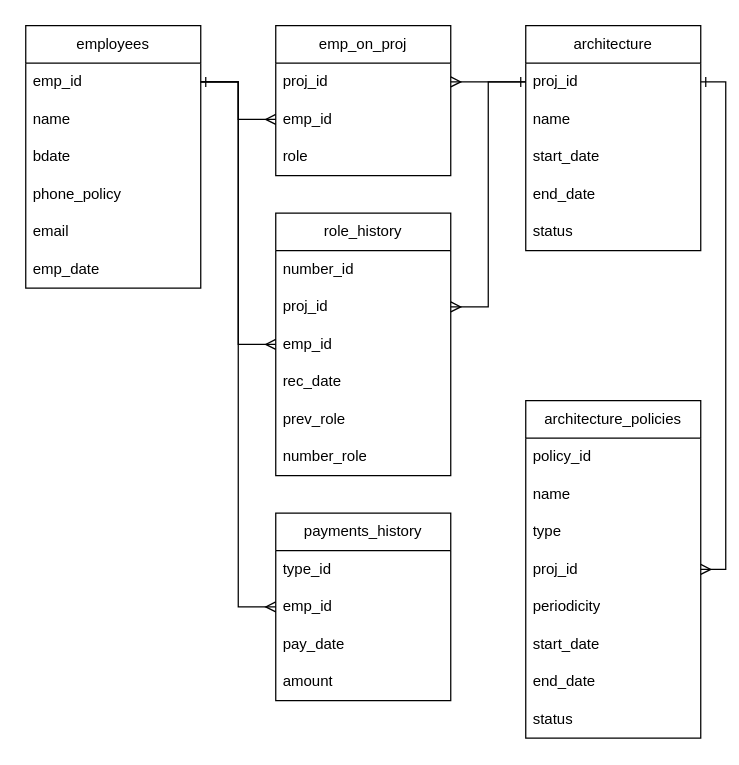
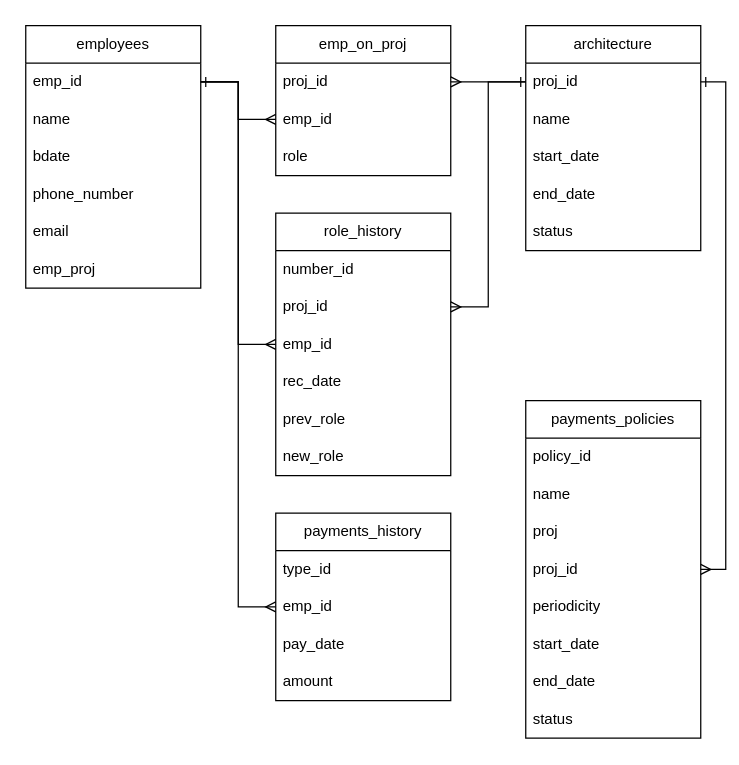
  <mxCell id="0" />
  <mxCell id="1" parent="0" />
  <mxCell id="2" value="" style="group" vertex="1" connectable="0" parent="1"><mxGeometry x="20" y="20" width="540" height="570" as="geometry" /></mxCell>
  <mxCell id="3" value="employees" style="swimlane;fontStyle=0;childLayout=stackLayout;horizontal=1;startSize=30;horizontalStack=0;resizeParent=1;resizeParentMax=0;resizeLast=0;collapsible=1;marginBottom=0;whiteSpace=wrap;html=1;" parent="2" vertex="1"><mxGeometry width="140" height="210" as="geometry" /></mxCell>
  <mxCell id="4" value="emp_id" style="text;strokeColor=none;fillColor=none;align=left;verticalAlign=middle;spacingLeft=4;spacingRight=4;overflow=hidden;points=[[0,0.5],[1,0.5]];portConstraint=eastwest;rotatable=0;whiteSpace=wrap;html=1;" parent="3" vertex="1"><mxGeometry y="30" width="140" height="30" as="geometry" /></mxCell>
  <mxCell id="5" value="name" style="text;strokeColor=none;fillColor=none;align=left;verticalAlign=middle;spacingLeft=4;spacingRight=4;overflow=hidden;points=[[0,0.5],[1,0.5]];portConstraint=eastwest;rotatable=0;whiteSpace=wrap;html=1;" parent="3" vertex="1"><mxGeometry y="60" width="140" height="30" as="geometry" /></mxCell>
  <mxCell id="6" value="bdate" style="text;strokeColor=none;fillColor=none;align=left;verticalAlign=middle;spacingLeft=4;spacingRight=4;overflow=hidden;points=[[0,0.5],[1,0.5]];portConstraint=eastwest;rotatable=0;whiteSpace=wrap;html=1;" parent="3" vertex="1"><mxGeometry y="90" width="140" height="30" as="geometry" /></mxCell>
- <mxCell id="7" value="phone_policy" style="text;strokeColor=none;fillColor=none;align=left;verticalAlign=middle;spacingLeft=4;spacingRight=4;overflow=hidden;points=[[0,0.5],[1,0.5]];portConstraint=eastwest;rotatable=0;whiteSpace=wrap;html=1;" parent="3" vertex="1"><mxGeometry y="120" width="140" height="30" as="geometry" /></mxCell>
+ <mxCell id="7" value="phone_number" style="text;strokeColor=none;fillColor=none;align=left;verticalAlign=middle;spacingLeft=4;spacingRight=4;overflow=hidden;points=[[0,0.5],[1,0.5]];portConstraint=eastwest;rotatable=0;whiteSpace=wrap;html=1;" parent="3" vertex="1"><mxGeometry y="120" width="140" height="30" as="geometry" /></mxCell>
  <mxCell id="8" value="email" style="text;strokeColor=none;fillColor=none;align=left;verticalAlign=middle;spacingLeft=4;spacingRight=4;overflow=hidden;points=[[0,0.5],[1,0.5]];portConstraint=eastwest;rotatable=0;whiteSpace=wrap;html=1;" parent="3" vertex="1"><mxGeometry y="150" width="140" height="30" as="geometry" /></mxCell>
- <mxCell id="9" value="emp_date" style="text;strokeColor=none;fillColor=none;align=left;verticalAlign=middle;spacingLeft=4;spacingRight=4;overflow=hidden;points=[[0,0.5],[1,0.5]];portConstraint=eastwest;rotatable=0;whiteSpace=wrap;html=1;" vertex="1" parent="3"><mxGeometry y="180" width="140" height="30" as="geometry" /></mxCell>
+ <mxCell id="9" value="emp_proj" style="text;strokeColor=none;fillColor=none;align=left;verticalAlign=middle;spacingLeft=4;spacingRight=4;overflow=hidden;points=[[0,0.5],[1,0.5]];portConstraint=eastwest;rotatable=0;whiteSpace=wrap;html=1;" vertex="1" parent="3"><mxGeometry y="180" width="140" height="30" as="geometry" /></mxCell>
  <mxCell id="10" value="architecture" style="swimlane;fontStyle=0;childLayout=stackLayout;horizontal=1;startSize=30;horizontalStack=0;resizeParent=1;resizeParentMax=0;resizeLast=0;collapsible=1;marginBottom=0;whiteSpace=wrap;html=1;" parent="2" vertex="1"><mxGeometry x="400" width="140" height="180" as="geometry" /></mxCell>
  <mxCell id="11" value="proj_id" style="text;strokeColor=none;fillColor=none;align=left;verticalAlign=middle;spacingLeft=4;spacingRight=4;overflow=hidden;points=[[0,0.5],[1,0.5]];portConstraint=eastwest;rotatable=0;whiteSpace=wrap;html=1;" parent="10" vertex="1"><mxGeometry y="30" width="140" height="30" as="geometry" /></mxCell>
  <mxCell id="12" value="name" style="text;strokeColor=none;fillColor=none;align=left;verticalAlign=middle;spacingLeft=4;spacingRight=4;overflow=hidden;points=[[0,0.5],[1,0.5]];portConstraint=eastwest;rotatable=0;whiteSpace=wrap;html=1;" parent="10" vertex="1"><mxGeometry y="60" width="140" height="30" as="geometry" /></mxCell>
  <mxCell id="13" value="start_date" style="text;strokeColor=none;fillColor=none;align=left;verticalAlign=middle;spacingLeft=4;spacingRight=4;overflow=hidden;points=[[0,0.5],[1,0.5]];portConstraint=eastwest;rotatable=0;whiteSpace=wrap;html=1;" parent="10" vertex="1"><mxGeometry y="90" width="140" height="30" as="geometry" /></mxCell>
  <mxCell id="14" value="end_date" style="text;strokeColor=none;fillColor=none;align=left;verticalAlign=middle;spacingLeft=4;spacingRight=4;overflow=hidden;points=[[0,0.5],[1,0.5]];portConstraint=eastwest;rotatable=0;whiteSpace=wrap;html=1;" parent="10" vertex="1"><mxGeometry y="120" width="140" height="30" as="geometry" /></mxCell>
  <mxCell id="15" value="status" style="text;strokeColor=none;fillColor=none;align=left;verticalAlign=middle;spacingLeft=4;spacingRight=4;overflow=hidden;points=[[0,0.5],[1,0.5]];portConstraint=eastwest;rotatable=0;whiteSpace=wrap;html=1;" parent="10" vertex="1"><mxGeometry y="150" width="140" height="30" as="geometry" /></mxCell>
- <mxCell id="16" value="architecture_policies" style="swimlane;fontStyle=0;childLayout=stackLayout;horizontal=1;startSize=30;horizontalStack=0;resizeParent=1;resizeParentMax=0;resizeLast=0;collapsible=1;marginBottom=0;whiteSpace=wrap;html=1;" parent="2" vertex="1"><mxGeometry x="400" y="300" width="140" height="270" as="geometry" /></mxCell>
+ <mxCell id="16" value="payments_policies" style="swimlane;fontStyle=0;childLayout=stackLayout;horizontal=1;startSize=30;horizontalStack=0;resizeParent=1;resizeParentMax=0;resizeLast=0;collapsible=1;marginBottom=0;whiteSpace=wrap;html=1;" parent="2" vertex="1"><mxGeometry x="400" y="300" width="140" height="270" as="geometry" /></mxCell>
  <mxCell id="17" value="policy_id" style="text;strokeColor=none;fillColor=none;align=left;verticalAlign=middle;spacingLeft=4;spacingRight=4;overflow=hidden;points=[[0,0.5],[1,0.5]];portConstraint=eastwest;rotatable=0;whiteSpace=wrap;html=1;" parent="16" vertex="1"><mxGeometry y="30" width="140" height="30" as="geometry" /></mxCell>
  <mxCell id="18" value="name" style="text;strokeColor=none;fillColor=none;align=left;verticalAlign=middle;spacingLeft=4;spacingRight=4;overflow=hidden;points=[[0,0.5],[1,0.5]];portConstraint=eastwest;rotatable=0;whiteSpace=wrap;html=1;" parent="16" vertex="1"><mxGeometry y="60" width="140" height="30" as="geometry" /></mxCell>
- <mxCell id="19" value="type" style="text;strokeColor=none;fillColor=none;align=left;verticalAlign=middle;spacingLeft=4;spacingRight=4;overflow=hidden;points=[[0,0.5],[1,0.5]];portConstraint=eastwest;rotatable=0;whiteSpace=wrap;html=1;" parent="16" vertex="1"><mxGeometry y="90" width="140" height="30" as="geometry" /></mxCell>
+ <mxCell id="19" value="proj" style="text;strokeColor=none;fillColor=none;align=left;verticalAlign=middle;spacingLeft=4;spacingRight=4;overflow=hidden;points=[[0,0.5],[1,0.5]];portConstraint=eastwest;rotatable=0;whiteSpace=wrap;html=1;" parent="16" vertex="1"><mxGeometry y="90" width="140" height="30" as="geometry" /></mxCell>
  <mxCell id="20" value="proj_id" style="text;strokeColor=none;fillColor=none;align=left;verticalAlign=middle;spacingLeft=4;spacingRight=4;overflow=hidden;points=[[0,0.5],[1,0.5]];portConstraint=eastwest;rotatable=0;whiteSpace=wrap;html=1;" parent="16" vertex="1"><mxGeometry y="120" width="140" height="30" as="geometry" /></mxCell>
  <mxCell id="21" value="periodicity" style="text;strokeColor=none;fillColor=none;align=left;verticalAlign=middle;spacingLeft=4;spacingRight=4;overflow=hidden;points=[[0,0.5],[1,0.5]];portConstraint=eastwest;rotatable=0;whiteSpace=wrap;html=1;" parent="16" vertex="1"><mxGeometry y="150" width="140" height="30" as="geometry" /></mxCell>
  <mxCell id="22" value="start_date" style="text;strokeColor=none;fillColor=none;align=left;verticalAlign=middle;spacingLeft=4;spacingRight=4;overflow=hidden;points=[[0,0.5],[1,0.5]];portConstraint=eastwest;rotatable=0;whiteSpace=wrap;html=1;" parent="16" vertex="1"><mxGeometry y="180" width="140" height="30" as="geometry" /></mxCell>
  <mxCell id="23" value="end_date" style="text;strokeColor=none;fillColor=none;align=left;verticalAlign=middle;spacingLeft=4;spacingRight=4;overflow=hidden;points=[[0,0.5],[1,0.5]];portConstraint=eastwest;rotatable=0;whiteSpace=wrap;html=1;" vertex="1" parent="16"><mxGeometry y="210" width="140" height="30" as="geometry" /></mxCell>
  <mxCell id="24" value="status" style="text;strokeColor=none;fillColor=none;align=left;verticalAlign=middle;spacingLeft=4;spacingRight=4;overflow=hidden;points=[[0,0.5],[1,0.5]];portConstraint=eastwest;rotatable=0;whiteSpace=wrap;html=1;" parent="16" vertex="1"><mxGeometry y="240" width="140" height="30" as="geometry" /></mxCell>
  <mxCell id="25" value="payments_history" style="swimlane;fontStyle=0;childLayout=stackLayout;horizontal=1;startSize=30;horizontalStack=0;resizeParent=1;resizeParentMax=0;resizeLast=0;collapsible=1;marginBottom=0;whiteSpace=wrap;html=1;" parent="2" vertex="1"><mxGeometry x="200" y="390" width="140" height="150" as="geometry" /></mxCell>
  <mxCell id="26" value="type_id" style="text;strokeColor=none;fillColor=none;align=left;verticalAlign=middle;spacingLeft=4;spacingRight=4;overflow=hidden;points=[[0,0.5],[1,0.5]];portConstraint=eastwest;rotatable=0;whiteSpace=wrap;html=1;" parent="25" vertex="1"><mxGeometry y="30" width="140" height="30" as="geometry" /></mxCell>
  <mxCell id="27" value="emp_id" style="text;strokeColor=none;fillColor=none;align=left;verticalAlign=middle;spacingLeft=4;spacingRight=4;overflow=hidden;points=[[0,0.5],[1,0.5]];portConstraint=eastwest;rotatable=0;whiteSpace=wrap;html=1;" parent="25" vertex="1"><mxGeometry y="60" width="140" height="30" as="geometry" /></mxCell>
  <mxCell id="28" value="pay_date" style="text;strokeColor=none;fillColor=none;align=left;verticalAlign=middle;spacingLeft=4;spacingRight=4;overflow=hidden;points=[[0,0.5],[1,0.5]];portConstraint=eastwest;rotatable=0;whiteSpace=wrap;html=1;" parent="25" vertex="1"><mxGeometry y="90" width="140" height="30" as="geometry" /></mxCell>
  <mxCell id="29" value="amount" style="text;strokeColor=none;fillColor=none;align=left;verticalAlign=middle;spacingLeft=4;spacingRight=4;overflow=hidden;points=[[0,0.5],[1,0.5]];portConstraint=eastwest;rotatable=0;whiteSpace=wrap;html=1;" parent="25" vertex="1"><mxGeometry y="120" width="140" height="30" as="geometry" /></mxCell>
  <mxCell id="30" value="emp_on_proj" style="swimlane;fontStyle=0;childLayout=stackLayout;horizontal=1;startSize=30;horizontalStack=0;resizeParent=1;resizeParentMax=0;resizeLast=0;collapsible=1;marginBottom=0;whiteSpace=wrap;html=1;" parent="2" vertex="1"><mxGeometry x="200" width="140" height="120" as="geometry" /></mxCell>
  <mxCell id="31" value="proj_id" style="text;strokeColor=none;fillColor=none;align=left;verticalAlign=middle;spacingLeft=4;spacingRight=4;overflow=hidden;points=[[0,0.5],[1,0.5]];portConstraint=eastwest;rotatable=0;whiteSpace=wrap;html=1;" parent="30" vertex="1"><mxGeometry y="30" width="140" height="30" as="geometry" /></mxCell>
  <mxCell id="32" value="emp_id" style="text;strokeColor=none;fillColor=none;align=left;verticalAlign=middle;spacingLeft=4;spacingRight=4;overflow=hidden;points=[[0,0.5],[1,0.5]];portConstraint=eastwest;rotatable=0;whiteSpace=wrap;html=1;" parent="30" vertex="1"><mxGeometry y="60" width="140" height="30" as="geometry" /></mxCell>
  <mxCell id="33" value="role" style="text;strokeColor=none;fillColor=none;align=left;verticalAlign=middle;spacingLeft=4;spacingRight=4;overflow=hidden;points=[[0,0.5],[1,0.5]];portConstraint=eastwest;rotatable=0;whiteSpace=wrap;html=1;" parent="30" vertex="1"><mxGeometry y="90" width="140" height="30" as="geometry" /></mxCell>
  <mxCell id="34" value="role_history" style="swimlane;fontStyle=0;childLayout=stackLayout;horizontal=1;startSize=30;horizontalStack=0;resizeParent=1;resizeParentMax=0;resizeLast=0;collapsible=1;marginBottom=0;whiteSpace=wrap;html=1;" parent="2" vertex="1"><mxGeometry x="200" y="150" width="140" height="210" as="geometry" /></mxCell>
  <mxCell id="35" value="number_id" style="text;strokeColor=none;fillColor=none;align=left;verticalAlign=middle;spacingLeft=4;spacingRight=4;overflow=hidden;points=[[0,0.5],[1,0.5]];portConstraint=eastwest;rotatable=0;whiteSpace=wrap;html=1;" parent="34" vertex="1"><mxGeometry y="30" width="140" height="30" as="geometry" /></mxCell>
  <mxCell id="36" value="proj_id" style="text;strokeColor=none;fillColor=none;align=left;verticalAlign=middle;spacingLeft=4;spacingRight=4;overflow=hidden;points=[[0,0.5],[1,0.5]];portConstraint=eastwest;rotatable=0;whiteSpace=wrap;html=1;" parent="34" vertex="1"><mxGeometry y="60" width="140" height="30" as="geometry" /></mxCell>
  <mxCell id="37" value="emp_id" style="text;strokeColor=none;fillColor=none;align=left;verticalAlign=middle;spacingLeft=4;spacingRight=4;overflow=hidden;points=[[0,0.5],[1,0.5]];portConstraint=eastwest;rotatable=0;whiteSpace=wrap;html=1;" parent="34" vertex="1"><mxGeometry y="90" width="140" height="30" as="geometry" /></mxCell>
  <mxCell id="38" value="rec_date" style="text;strokeColor=none;fillColor=none;align=left;verticalAlign=middle;spacingLeft=4;spacingRight=4;overflow=hidden;points=[[0,0.5],[1,0.5]];portConstraint=eastwest;rotatable=0;whiteSpace=wrap;html=1;" parent="34" vertex="1"><mxGeometry y="120" width="140" height="30" as="geometry" /></mxCell>
  <mxCell id="39" value="prev_role" style="text;strokeColor=none;fillColor=none;align=left;verticalAlign=middle;spacingLeft=4;spacingRight=4;overflow=hidden;points=[[0,0.5],[1,0.5]];portConstraint=eastwest;rotatable=0;whiteSpace=wrap;html=1;" parent="34" vertex="1"><mxGeometry y="150" width="140" height="30" as="geometry" /></mxCell>
- <mxCell id="40" value="number_role" style="text;strokeColor=none;fillColor=none;align=left;verticalAlign=middle;spacingLeft=4;spacingRight=4;overflow=hidden;points=[[0,0.5],[1,0.5]];portConstraint=eastwest;rotatable=0;whiteSpace=wrap;html=1;" parent="34" vertex="1"><mxGeometry y="180" width="140" height="30" as="geometry" /></mxCell>
+ <mxCell id="40" value="new_role" style="text;strokeColor=none;fillColor=none;align=left;verticalAlign=middle;spacingLeft=4;spacingRight=4;overflow=hidden;points=[[0,0.5],[1,0.5]];portConstraint=eastwest;rotatable=0;whiteSpace=wrap;html=1;" parent="34" vertex="1"><mxGeometry y="180" width="140" height="30" as="geometry" /></mxCell>
  <mxCell id="41" style="edgeStyle=orthogonalEdgeStyle;rounded=0;orthogonalLoop=1;jettySize=auto;html=1;startArrow=ERmany;startFill=0;endArrow=none;endFill=0;" parent="2" source="31" target="11" edge="1"><mxGeometry relative="1" as="geometry" /></mxCell>
  <mxCell id="42" style="edgeStyle=orthogonalEdgeStyle;rounded=0;orthogonalLoop=1;jettySize=auto;html=1;entryX=1;entryY=0.5;entryDx=0;entryDy=0;startArrow=ERmany;startFill=0;endArrow=none;endFill=0;" parent="2" source="32" target="4" edge="1"><mxGeometry relative="1" as="geometry" /></mxCell>
  <mxCell id="43" style="edgeStyle=orthogonalEdgeStyle;rounded=0;orthogonalLoop=1;jettySize=auto;html=1;entryX=1;entryY=0.5;entryDx=0;entryDy=0;endArrow=none;endFill=0;startArrow=ERmany;startFill=0;" parent="2" source="37" target="4" edge="1"><mxGeometry relative="1" as="geometry" /></mxCell>
  <mxCell id="44" style="edgeStyle=orthogonalEdgeStyle;rounded=0;orthogonalLoop=1;jettySize=auto;html=1;entryX=1;entryY=0.5;entryDx=0;entryDy=0;endArrow=ERmany;endFill=0;startArrow=ERone;startFill=0;" parent="2" source="11" target="36" edge="1"><mxGeometry relative="1" as="geometry" /></mxCell>
  <mxCell id="45" style="edgeStyle=orthogonalEdgeStyle;rounded=0;orthogonalLoop=1;jettySize=auto;html=1;entryX=0;entryY=0.5;entryDx=0;entryDy=0;endArrow=ERmany;endFill=0;startArrow=ERone;startFill=0;" parent="2" source="4" target="27" edge="1"><mxGeometry relative="1" as="geometry" /></mxCell>
  <mxCell id="46" style="edgeStyle=orthogonalEdgeStyle;rounded=0;orthogonalLoop=1;jettySize=auto;html=1;exitX=1;exitY=0.5;exitDx=0;exitDy=0;entryX=1;entryY=0.5;entryDx=0;entryDy=0;endArrow=ERmany;endFill=0;startArrow=ERone;startFill=0;" parent="2" source="11" target="20" edge="1"><mxGeometry relative="1" as="geometry" /></mxCell>
